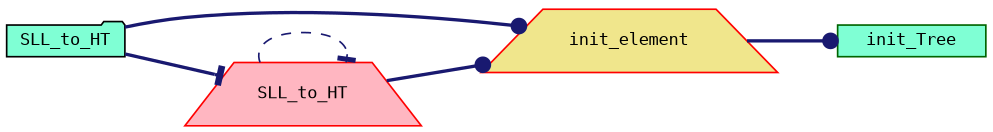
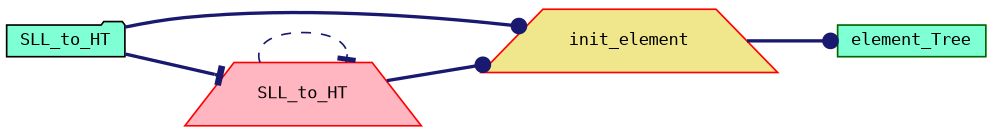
  digraph {
    rankdir=LR
    fontname="DejaVu Sans Mono"
    node [color=red fillcolor=aquamarine fontname="DejaVu Sans Mono" fontsize=10 shape=trapezium style=filled]
    edge [color=midnightblue fontname="DejaVu Sans Mono" fontsize=10 labelfontname=Helvetica labelfontsize=10 style=bold arrowhead=dot]
    n1 [color=black fontcolor=black height=0.2 label=SLL_to_HT shape=folder width=0.4]
    n2 [fillcolor=khaki height=0.2 label=init_element width=0.4]
    n3 [fillcolor=lightpink height=0.2 label=SLL_to_HT width=0.4]
-   n4 [color=darkgreen height=0.2 label=init_Tree shape=box width=0.4]
+   n4 [color=darkgreen height=0.2 label=element_Tree shape=box width=0.4]
    n1 -> n2
    n1 -> n3 [arrowhead=tee]
    n2 -> n4
    n3 -> n2
    n3 -> n3 [style=dashed arrowhead=tee]
  }
